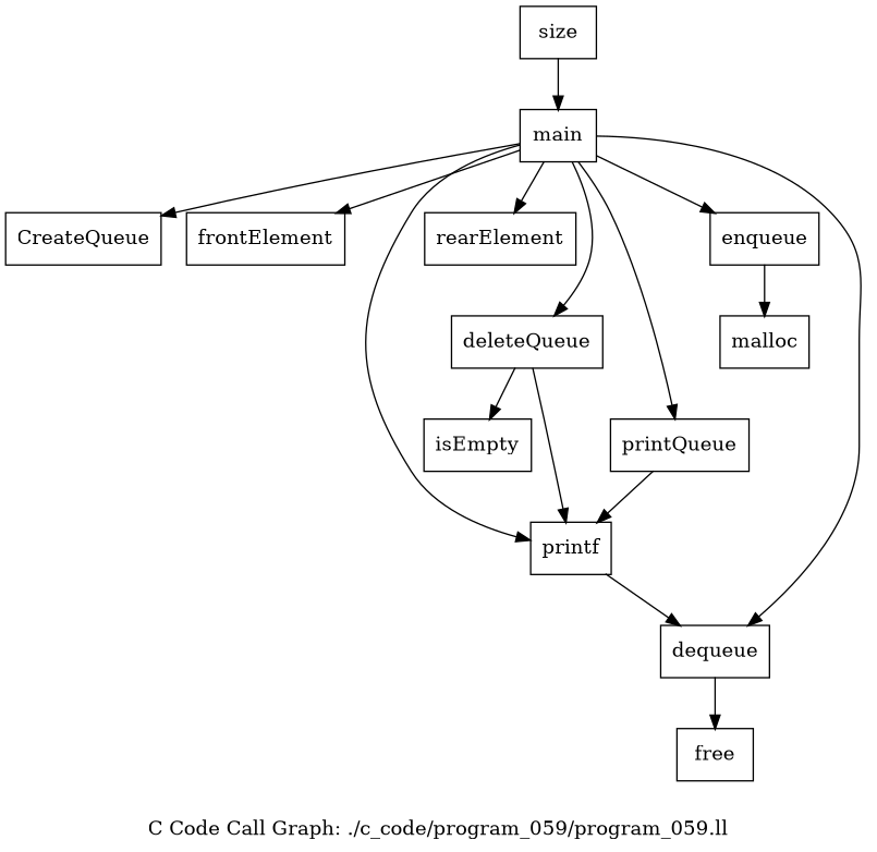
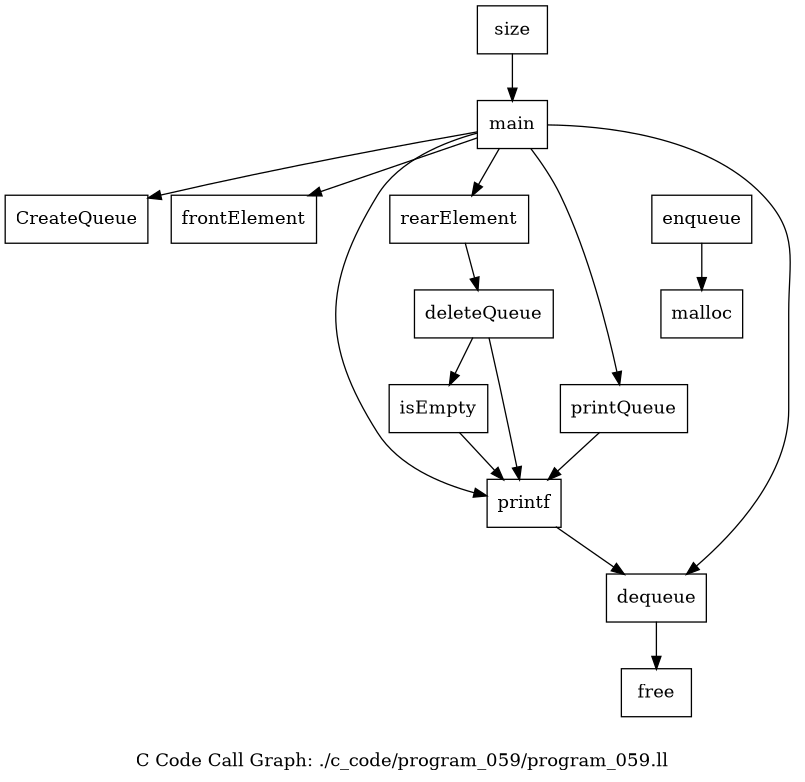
  digraph {
    label="C Code Call Graph: ./c_code/program_059/program_059.ll"
    node [shape=record]
    n1 [label="{CreateQueue}"]
    n2 [label="{malloc}"]
    n3 [label="{size}"]
    n4 [label="{main}"]
    n5 [label="{frontElement}"]
    n6 [label="{rearElement}"]
    n7 [label="{isEmpty}"]
    n8 [label="{printf}"]
    n9 [label="{dequeue}"]
    n10 [label="{enqueue}"]
    n11 [label="{free}"]
    n12 [label="{printQueue}"]
    n13 [label="{deleteQueue}"]
    n3 -> n4
    n4 -> n1
    n4 -> n5
    n4 -> n6
    n4 -> n8
    n4 -> n9
-   n4 -> n10
    n4 -> n12
-   n4 -> n13
+   n6 -> n13
+   n7 -> n8
    n8 -> n9
    n9 -> n11
    n10 -> n2
    n12 -> n8
    n13 -> n7
    n13 -> n8
  }
